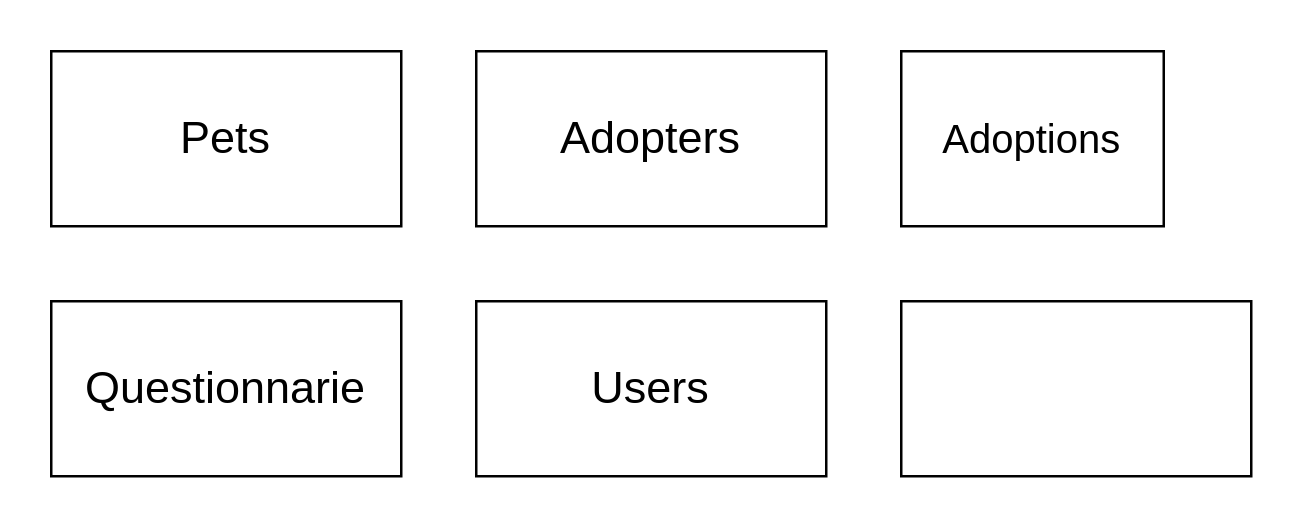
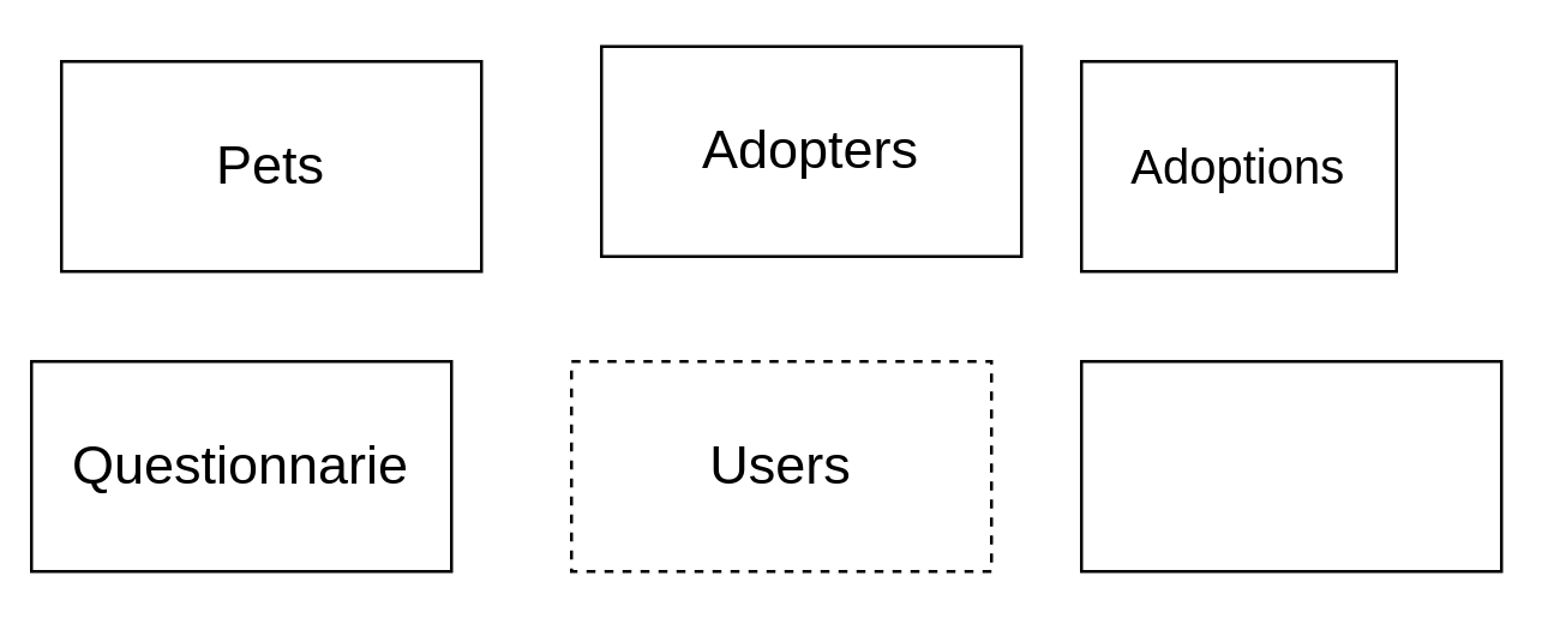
  <mxCell id="0" />
  <mxCell id="1" parent="0" />
  <mxCell id="2" value="&lt;font style=&quot;font-size: 18px;&quot;&gt;Pets&lt;/font&gt;" style="whiteSpace=wrap;html=1;" vertex="1" parent="1"><mxGeometry x="20" y="20" width="140" height="70" as="geometry" /></mxCell>
- <mxCell id="3" value="&lt;font style=&quot;font-size: 18px;&quot;&gt;Adopters&lt;/font&gt;" style="whiteSpace=wrap;html=1;" vertex="1" parent="1"><mxGeometry x="190" y="20" width="140" height="70" as="geometry" /></mxCell>
+ <mxCell id="3" value="&lt;font style=&quot;font-size: 18px;&quot;&gt;Adopters&lt;/font&gt;" style="whiteSpace=wrap;html=1;" vertex="1" parent="1"><mxGeometry x="200" y="15" width="140" height="70" as="geometry" /></mxCell>
  <mxCell id="4" value="&lt;font size=&quot;3&quot;&gt;Adoptions&lt;/font&gt;" style="whiteSpace=wrap;html=1;" vertex="1" parent="1"><mxGeometry x="360" y="20" width="105" height="70" as="geometry" /></mxCell>
- <mxCell id="5" value="&lt;font style=&quot;font-size: 18px;&quot;&gt;Questionnarie&lt;/font&gt;" style="whiteSpace=wrap;html=1;" vertex="1" parent="1"><mxGeometry x="20" y="120" width="140" height="70" as="geometry" /></mxCell>
- <mxCell id="6" value="&lt;font style=&quot;font-size: 18px;&quot;&gt;Users&lt;/font&gt;" style="whiteSpace=wrap;html=1;" vertex="1" parent="1"><mxGeometry x="190" y="120" width="140" height="70" as="geometry" /></mxCell>
+ <mxCell id="5" value="&lt;font style=&quot;font-size: 18px;&quot;&gt;Questionnarie&lt;/font&gt;" style="whiteSpace=wrap;html=1;" vertex="1" parent="1"><mxGeometry x="10" y="120" width="140" height="70" as="geometry" /></mxCell>
+ <mxCell id="6" value="&lt;font style=&quot;font-size: 18px;&quot;&gt;Users&lt;/font&gt;" style="whiteSpace=wrap;html=1;dashed=1;" vertex="1" parent="1"><mxGeometry x="190" y="120" width="140" height="70" as="geometry" /></mxCell>
  <mxCell id="7" value="" style="whiteSpace=wrap;html=1;" vertex="1" parent="1"><mxGeometry x="360" y="120" width="140" height="70" as="geometry" /></mxCell>
